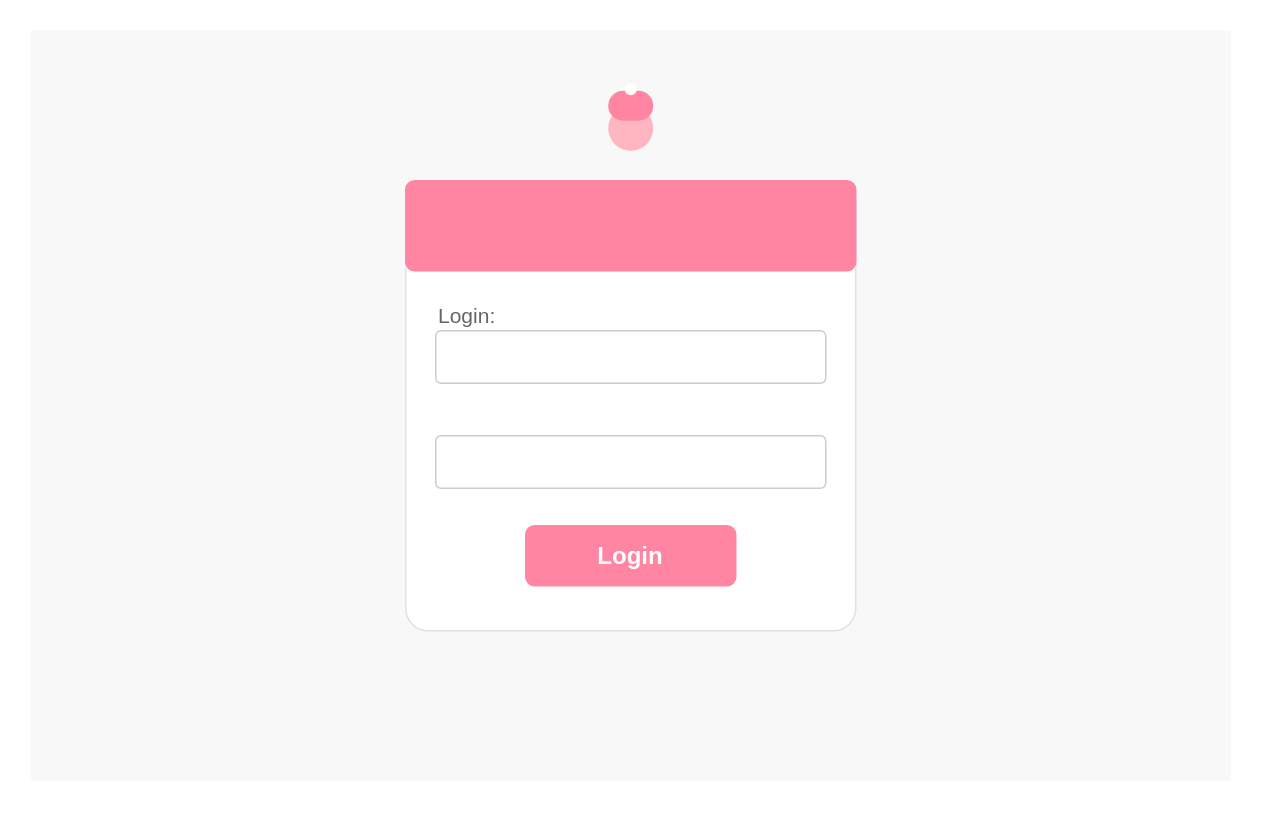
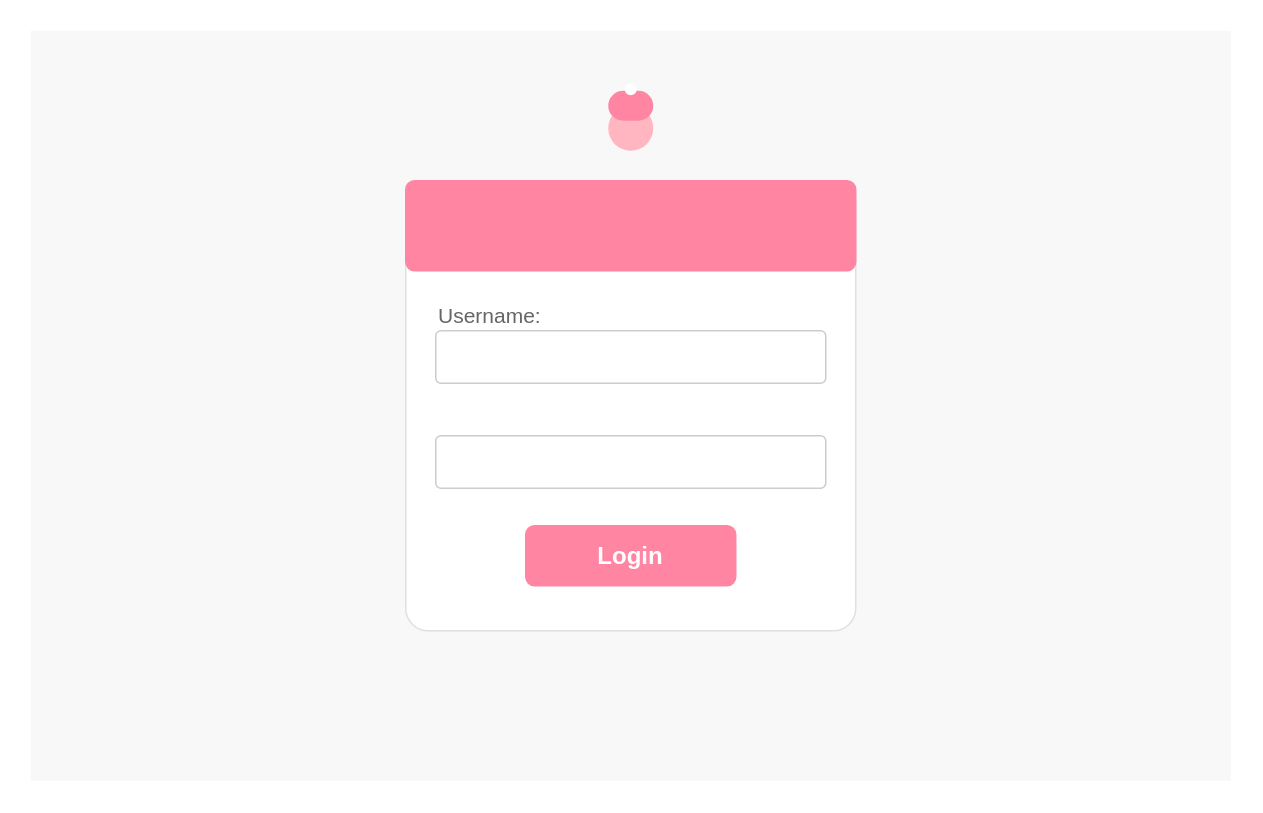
  <mxCell id="0" />
  <mxCell id="1" parent="0" />
  <mxCell id="2" value="" style="rounded=0;whiteSpace=wrap;html=1;fillColor=#f8f8f8;strokeColor=none;" vertex="1" parent="1"><mxGeometry x="20" y="20" width="800" height="500" as="geometry" /></mxCell>
  <mxCell id="3" value="" style="rounded=1;whiteSpace=wrap;html=1;fillColor=#ffffff;strokeColor=#e0e0e0;arcSize=5;" vertex="1" parent="1"><mxGeometry x="270" y="120" width="300" height="300" as="geometry" /></mxCell>
  <mxCell id="4" value="" style="rounded=1;whiteSpace=wrap;html=1;fillColor=#FF85A2;strokeColor=#FF85A2;arcSize=10;" vertex="1" parent="1"><mxGeometry x="270" y="120" width="300" height="60" as="geometry" /></mxCell>
- <mxCell id="5" value="Login:" style="text;html=1;strokeColor=none;fillColor=none;align=left;verticalAlign=middle;whiteSpace=wrap;rounded=0;fontColor=#666666;fontSize=14;" vertex="1" parent="1"><mxGeometry x="290" y="200" width="100" height="20" as="geometry" /></mxCell>
+ <mxCell id="5" value="Username:" style="text;html=1;strokeColor=none;fillColor=none;align=left;verticalAlign=middle;whiteSpace=wrap;rounded=0;fontColor=#666666;fontSize=14;" vertex="1" parent="1"><mxGeometry x="290" y="200" width="100" height="20" as="geometry" /></mxCell>
  <mxCell id="6" value="" style="rounded=1;whiteSpace=wrap;html=1;fillColor=#FFFFFF;strokeColor=#CCCCCC;arcSize=10;" vertex="1" parent="1"><mxGeometry x="290" y="220" width="260" height="35" as="geometry" /></mxCell>
  <mxCell id="7" value="" style="rounded=1;whiteSpace=wrap;html=1;fillColor=#FFFFFF;strokeColor=#CCCCCC;arcSize=10;" vertex="1" parent="1"><mxGeometry x="290" y="290" width="260" height="35" as="geometry" /></mxCell>
  <mxCell id="8" value="Login" style="rounded=1;whiteSpace=wrap;html=1;fillColor=#FF85A2;strokeColor=#FF85A2;fontColor=#FFFFFF;fontSize=16;fontStyle=1" vertex="1" parent="1"><mxGeometry x="350" y="350" width="140" height="40" as="geometry" /></mxCell>
  <mxCell id="9" value="" style="ellipse;whiteSpace=wrap;html=1;aspect=fixed;fillColor=#FFB6C1;strokeColor=none;" vertex="1" parent="1"><mxGeometry x="405" y="70" width="30" height="30" as="geometry" /></mxCell>
  <mxCell id="10" value="" style="rounded=1;whiteSpace=wrap;html=1;fillColor=#FF85A2;strokeColor=none;arcSize=50;" vertex="1" parent="1"><mxGeometry x="405" y="60" width="30" height="20" as="geometry" /></mxCell>
  <mxCell id="11" value="" style="ellipse;whiteSpace=wrap;html=1;aspect=fixed;fillColor=#FFFFFF;strokeColor=none;" vertex="1" parent="1"><mxGeometry x="416" y="55" width="8" height="8" as="geometry" /></mxCell>
